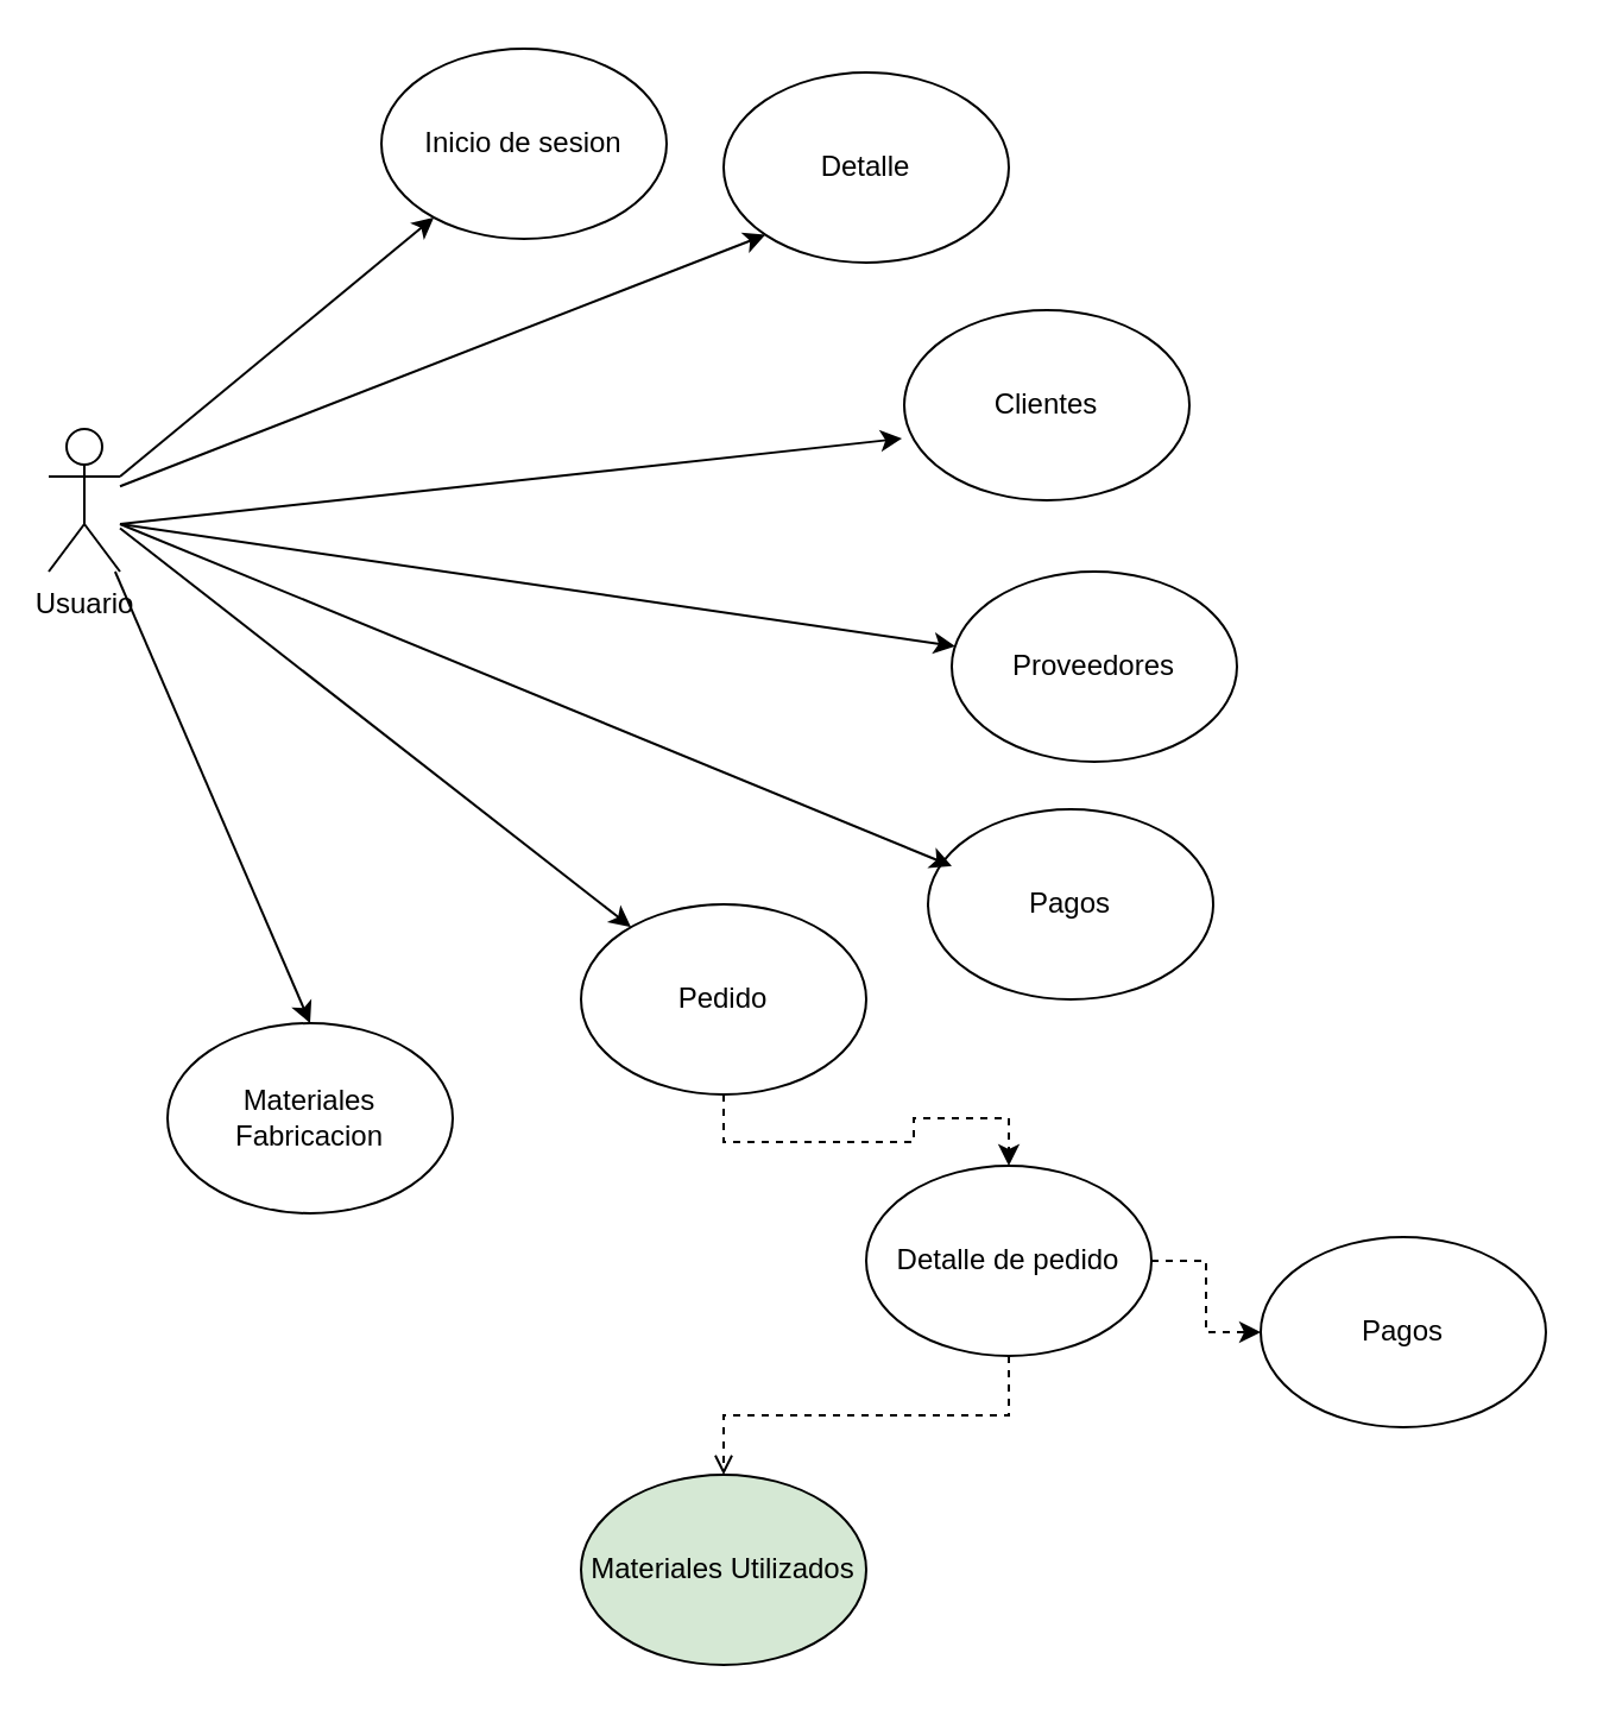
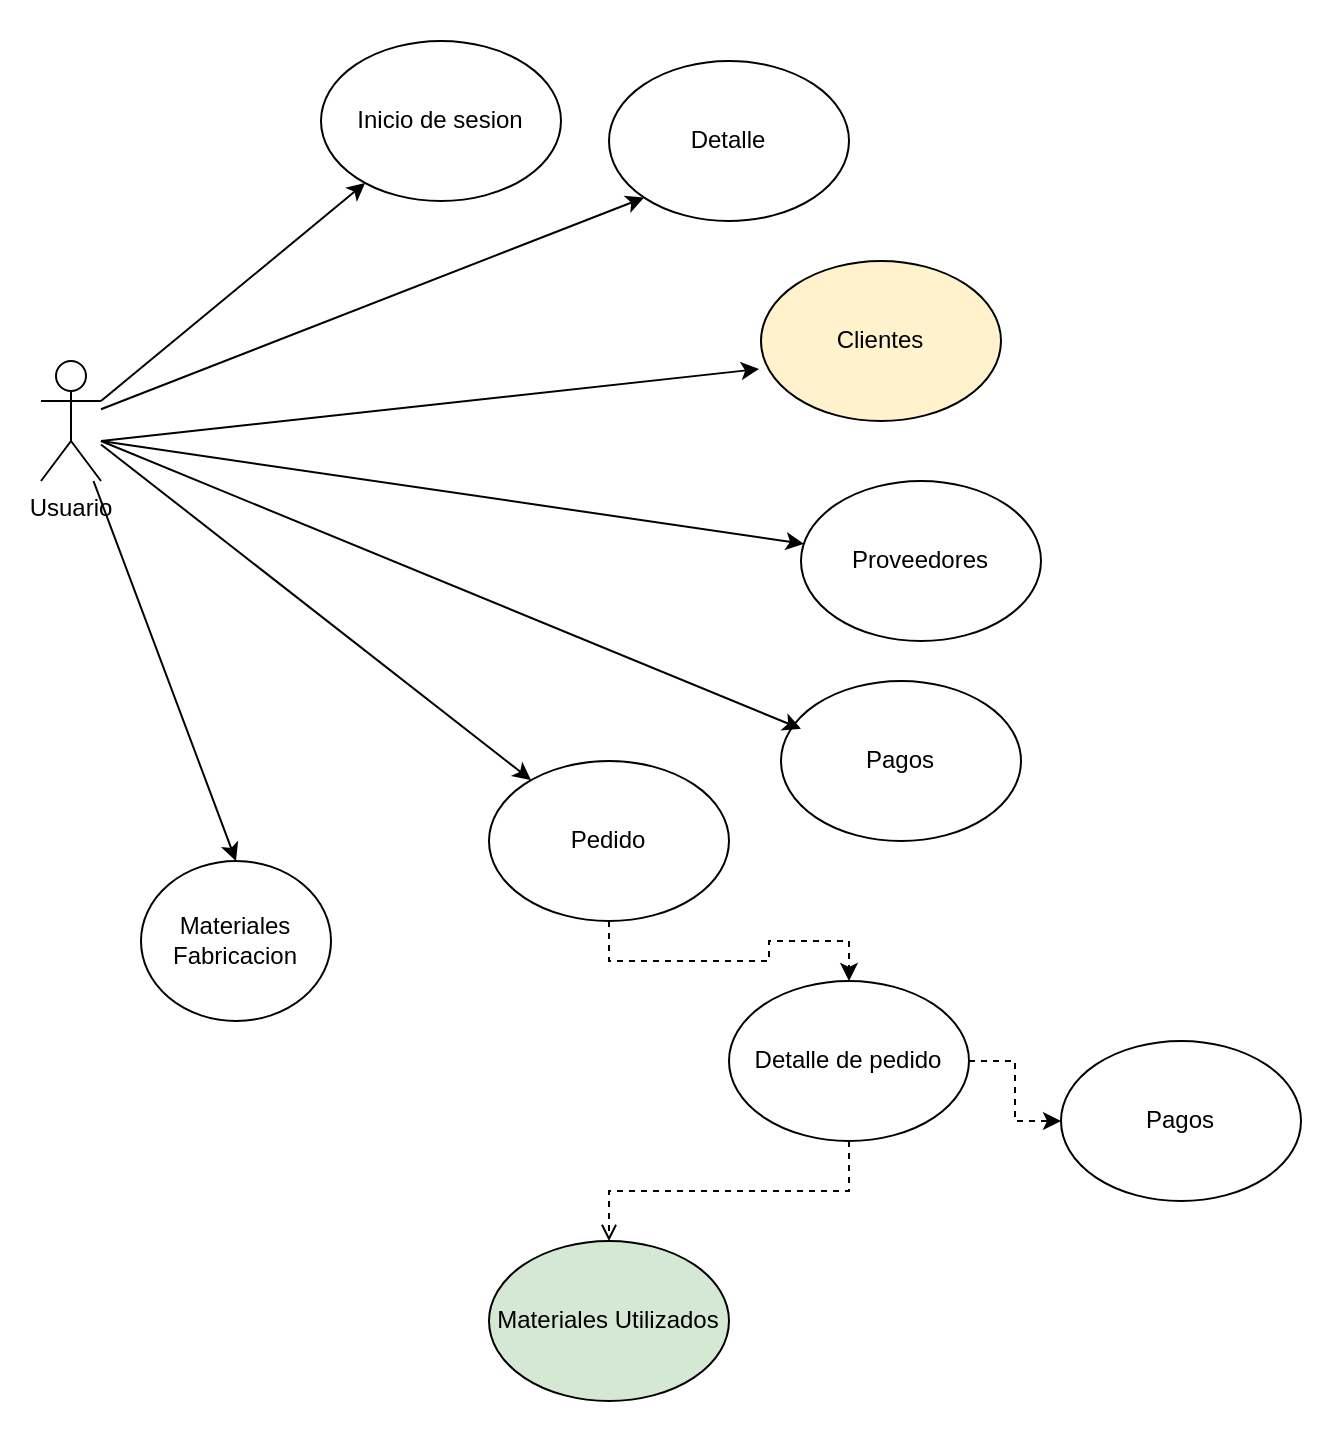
  <mxCell id="0" />
  <mxCell id="1" parent="0" />
  <mxCell id="2" value="Usuario" style="shape=umlActor;verticalLabelPosition=bottom;verticalAlign=top;html=1;outlineConnect=0;" vertex="1" parent="1"><mxGeometry x="20" y="180" width="30" height="60" as="geometry" /></mxCell>
  <mxCell id="3" value="Inicio de sesion" style="ellipse;whiteSpace=wrap;html=1;" vertex="1" parent="1"><mxGeometry x="160" y="20" width="120" height="80" as="geometry" /></mxCell>
  <mxCell id="4" value="Detalle" style="ellipse;whiteSpace=wrap;html=1;" vertex="1" parent="1"><mxGeometry x="304" y="30" width="120" height="80" as="geometry" /></mxCell>
- <mxCell id="5" value="Clientes" style="ellipse;whiteSpace=wrap;html=1;" vertex="1" parent="1"><mxGeometry x="380" y="130" width="120" height="80" as="geometry" /></mxCell>
+ <mxCell id="5" value="Clientes" style="ellipse;whiteSpace=wrap;html=1;fillColor=#fff2cc;" vertex="1" parent="1"><mxGeometry x="380" y="130" width="120" height="80" as="geometry" /></mxCell>
  <mxCell id="6" value="Proveedores&lt;br&gt;" style="ellipse;whiteSpace=wrap;html=1;" vertex="1" parent="1"><mxGeometry x="400" y="240" width="120" height="80" as="geometry" /></mxCell>
  <mxCell id="7" value="Pagos" style="ellipse;whiteSpace=wrap;html=1;" vertex="1" parent="1"><mxGeometry x="390" y="340" width="120" height="80" as="geometry" /></mxCell>
  <mxCell id="8" style="edgeStyle=orthogonalEdgeStyle;rounded=0;orthogonalLoop=1;jettySize=auto;html=1;dashed=1;" edge="1" parent="1" source="9" target="12"><mxGeometry relative="1" as="geometry" /></mxCell>
  <mxCell id="9" value="Pedido" style="ellipse;whiteSpace=wrap;html=1;" vertex="1" parent="1"><mxGeometry x="244" y="380" width="120" height="80" as="geometry" /></mxCell>
  <mxCell id="10" style="edgeStyle=orthogonalEdgeStyle;rounded=0;orthogonalLoop=1;jettySize=auto;html=1;dashed=1;" edge="1" parent="1" source="12" target="14"><mxGeometry relative="1" as="geometry" /></mxCell>
  <mxCell id="11" style="edgeStyle=orthogonalEdgeStyle;rounded=0;orthogonalLoop=1;jettySize=auto;html=1;dashed=1;endArrow=open;" edge="1" parent="1" source="12" target="16"><mxGeometry relative="1" as="geometry" /></mxCell>
  <mxCell id="12" value="Detalle de pedido" style="ellipse;whiteSpace=wrap;html=1;" vertex="1" parent="1"><mxGeometry x="364" y="490" width="120" height="80" as="geometry" /></mxCell>
  <mxCell id="13" value="" style="endArrow=classic;html=1;exitX=1;exitY=0.333;exitDx=0;exitDy=0;exitPerimeter=0;" edge="1" parent="1" source="2" target="3"><mxGeometry width="50" height="50" relative="1" as="geometry"><mxPoint x="180" y="210" as="sourcePoint" /><mxPoint x="230" y="160" as="targetPoint" /></mxGeometry></mxCell>
  <mxCell id="14" value="Pagos" style="ellipse;whiteSpace=wrap;html=1;" vertex="1" parent="1"><mxGeometry x="530" y="520" width="120" height="80" as="geometry" /></mxCell>
  <mxCell id="15" value="" style="endArrow=classic;html=1;entryX=0;entryY=1;entryDx=0;entryDy=0;" edge="1" parent="1" source="2" target="4"><mxGeometry width="50" height="50" relative="1" as="geometry"><mxPoint x="200" y="290" as="sourcePoint" /><mxPoint x="250" y="240" as="targetPoint" /></mxGeometry></mxCell>
  <mxCell id="16" value="Materiales Utilizados" style="ellipse;whiteSpace=wrap;html=1;fillColor=#d5e8d4;" vertex="1" parent="1"><mxGeometry x="244" y="620" width="120" height="80" as="geometry" /></mxCell>
- <mxCell id="17" value="Materiales Fabricacion" style="ellipse;whiteSpace=wrap;html=1;" vertex="1" parent="1"><mxGeometry x="70" y="430" width="120" height="80" as="geometry" /></mxCell>
+ <mxCell id="17" value="Materiales Fabricacion" style="ellipse;whiteSpace=wrap;html=1;" vertex="1" parent="1"><mxGeometry x="70" y="430" width="95" height="80" as="geometry" /></mxCell>
  <mxCell id="18" value="" style="endArrow=classic;html=1;entryX=0.5;entryY=0;entryDx=0;entryDy=0;" edge="1" parent="1" source="2" target="17"><mxGeometry width="50" height="50" relative="1" as="geometry"><mxPoint x="200" y="380" as="sourcePoint" /><mxPoint x="250" y="330" as="targetPoint" /><Array as="points" /></mxGeometry></mxCell>
  <mxCell id="19" value="" style="endArrow=classic;html=1;" edge="1" parent="1" source="2" target="9"><mxGeometry width="50" height="50" relative="1" as="geometry"><mxPoint x="57.955" y="250" as="sourcePoint" /><mxPoint x="140" y="440" as="targetPoint" /></mxGeometry></mxCell>
  <mxCell id="20" value="" style="endArrow=classic;html=1;" edge="1" parent="1"><mxGeometry width="50" height="50" relative="1" as="geometry"><mxPoint x="50" y="220" as="sourcePoint" /><mxPoint x="399.996" y="363.932" as="targetPoint" /></mxGeometry></mxCell>
  <mxCell id="21" value="" style="endArrow=classic;html=1;entryX=-0.008;entryY=0.675;entryDx=0;entryDy=0;entryPerimeter=0;" edge="1" parent="1" target="5"><mxGeometry width="50" height="50" relative="1" as="geometry"><mxPoint x="50" y="220" as="sourcePoint" /><mxPoint x="140" y="440" as="targetPoint" /><Array as="points" /></mxGeometry></mxCell>
  <mxCell id="22" value="" style="endArrow=classic;html=1;" edge="1" parent="1" target="6"><mxGeometry width="50" height="50" relative="1" as="geometry"><mxPoint x="50" y="220" as="sourcePoint" /><mxPoint x="389.04" y="194" as="targetPoint" /><Array as="points" /></mxGeometry></mxCell>
